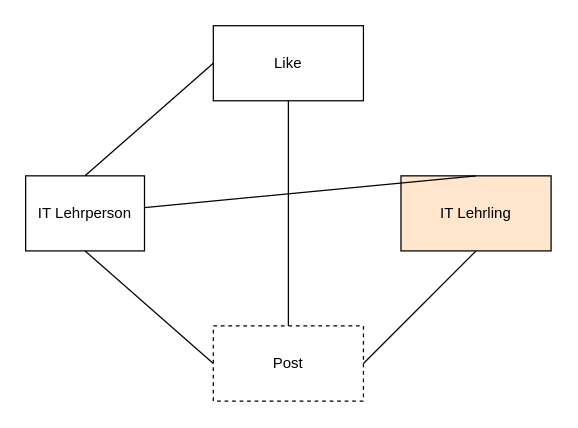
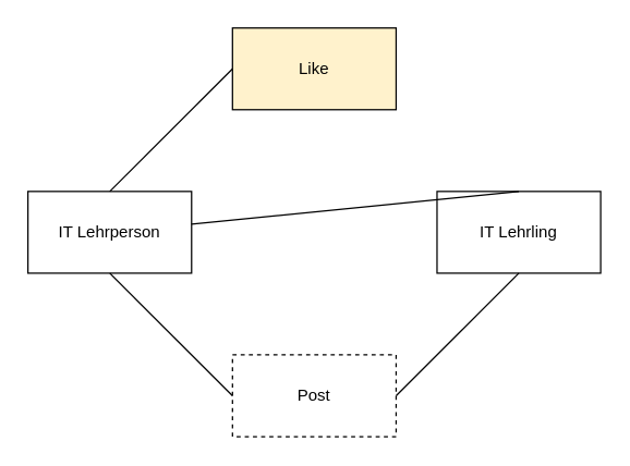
  <mxCell id="0" />
  <mxCell id="1" parent="0" />
- <mxCell id="2" value="IT Lehrperson" style="whiteSpace=wrap;html=1;" vertex="1" parent="1"><mxGeometry x="20" y="140" width="95" height="60" as="geometry" /></mxCell>
- <mxCell id="3" value="IT Lehrling" style="whiteSpace=wrap;html=1;fillColor=#ffe6cc;" vertex="1" parent="1"><mxGeometry x="320" y="140" width="120" height="60" as="geometry" /></mxCell>
+ <mxCell id="2" value="IT Lehrperson" style="whiteSpace=wrap;html=1;" vertex="1" parent="1"><mxGeometry x="20" y="140" width="120" height="60" as="geometry" /></mxCell>
+ <mxCell id="3" value="IT Lehrling" style="whiteSpace=wrap;html=1;" vertex="1" parent="1"><mxGeometry x="320" y="140" width="120" height="60" as="geometry" /></mxCell>
  <mxCell id="4" style="edgeStyle=orthogonalEdgeStyle;rounded=0;orthogonalLoop=1;jettySize=auto;html=1;exitX=0.5;exitY=1;exitDx=0;exitDy=0;" edge="1" parent="1" source="2" target="2"><mxGeometry relative="1" as="geometry" /></mxCell>
- <mxCell id="5" value="Like" style="whiteSpace=wrap;html=1;" vertex="1" parent="1"><mxGeometry x="170" y="20" width="120" height="60" as="geometry" /></mxCell>
+ <mxCell id="5" value="Like" style="whiteSpace=wrap;html=1;fillColor=#fff2cc;" vertex="1" parent="1"><mxGeometry x="170" y="20" width="120" height="60" as="geometry" /></mxCell>
  <mxCell id="6" value="Post&lt;br&gt;" style="whiteSpace=wrap;html=1;dashed=1;" vertex="1" parent="1"><mxGeometry x="170" y="260" width="120" height="60" as="geometry" /></mxCell>
- <mxCell id="7" value="" style="endArrow=none;html=1;rounded=0;entryX=0.5;entryY=1;entryDx=0;entryDy=0;exitX=0.5;exitY=0;exitDx=0;exitDy=0;" edge="1" parent="1" source="6" target="5"><mxGeometry width="50" height="50" relative="1" as="geometry"><mxPoint x="200" y="190" as="sourcePoint" /><mxPoint x="250" y="140" as="targetPoint" /></mxGeometry></mxCell>
  <mxCell id="8" value="" style="endArrow=none;html=1;rounded=0;exitX=0.5;exitY=0;exitDx=0;exitDy=0;" edge="1" parent="1" source="2"><mxGeometry width="50" height="50" relative="1" as="geometry"><mxPoint x="120" y="100" as="sourcePoint" /><mxPoint x="170" y="50" as="targetPoint" /></mxGeometry></mxCell>
  <mxCell id="9" value="" style="endArrow=none;html=1;rounded=0;exitX=0.5;exitY=1;exitDx=0;exitDy=0;entryX=0;entryY=0.5;entryDx=0;entryDy=0;" edge="1" parent="1" source="2" target="6"><mxGeometry width="50" height="50" relative="1" as="geometry"><mxPoint x="200" y="190" as="sourcePoint" /><mxPoint x="250" y="140" as="targetPoint" /></mxGeometry></mxCell>
  <mxCell id="10" value="" style="endArrow=none;html=1;rounded=0;entryX=0.5;entryY=1;entryDx=0;entryDy=0;exitX=1;exitY=0.5;exitDx=0;exitDy=0;" edge="1" parent="1" source="6" target="3"><mxGeometry width="50" height="50" relative="1" as="geometry"><mxPoint x="200" y="190" as="sourcePoint" /><mxPoint x="250" y="140" as="targetPoint" /></mxGeometry></mxCell>
  <mxCell id="11" value="" style="endArrow=none;html=1;rounded=0;exitX=0.5;exitY=0;exitDx=0;exitDy=0;" edge="1" parent="1" source="3" target="2"><mxGeometry width="50" height="50" relative="1" as="geometry"><mxPoint x="200" y="190" as="sourcePoint" /><mxPoint x="250" y="140" as="targetPoint" /></mxGeometry></mxCell>
